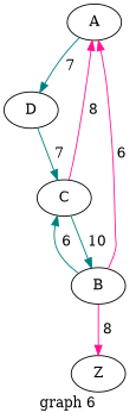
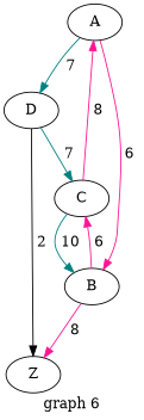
  digraph {
    label="graph 6"
    rankdir=TB
    edge [color=teal]
    A
    D
    B
    C
    Z
    A -> D [label=" 7 "]
-   B -> A [color=deeppink label=" 6 "]
+   A -> B [color=deeppink label=" 6 "]
    D -> C [label=" 7 "]
-   B -> C [label=" 6 "]
+   D -> Z [color=black label=" 2 "]
+   B -> C [color=deeppink label=" 6 "]
    B -> Z [color=deeppink label=" 8 "]
    C -> A [color=deeppink label=" 8 "]
    C -> B [label=" 10 "]
  }
